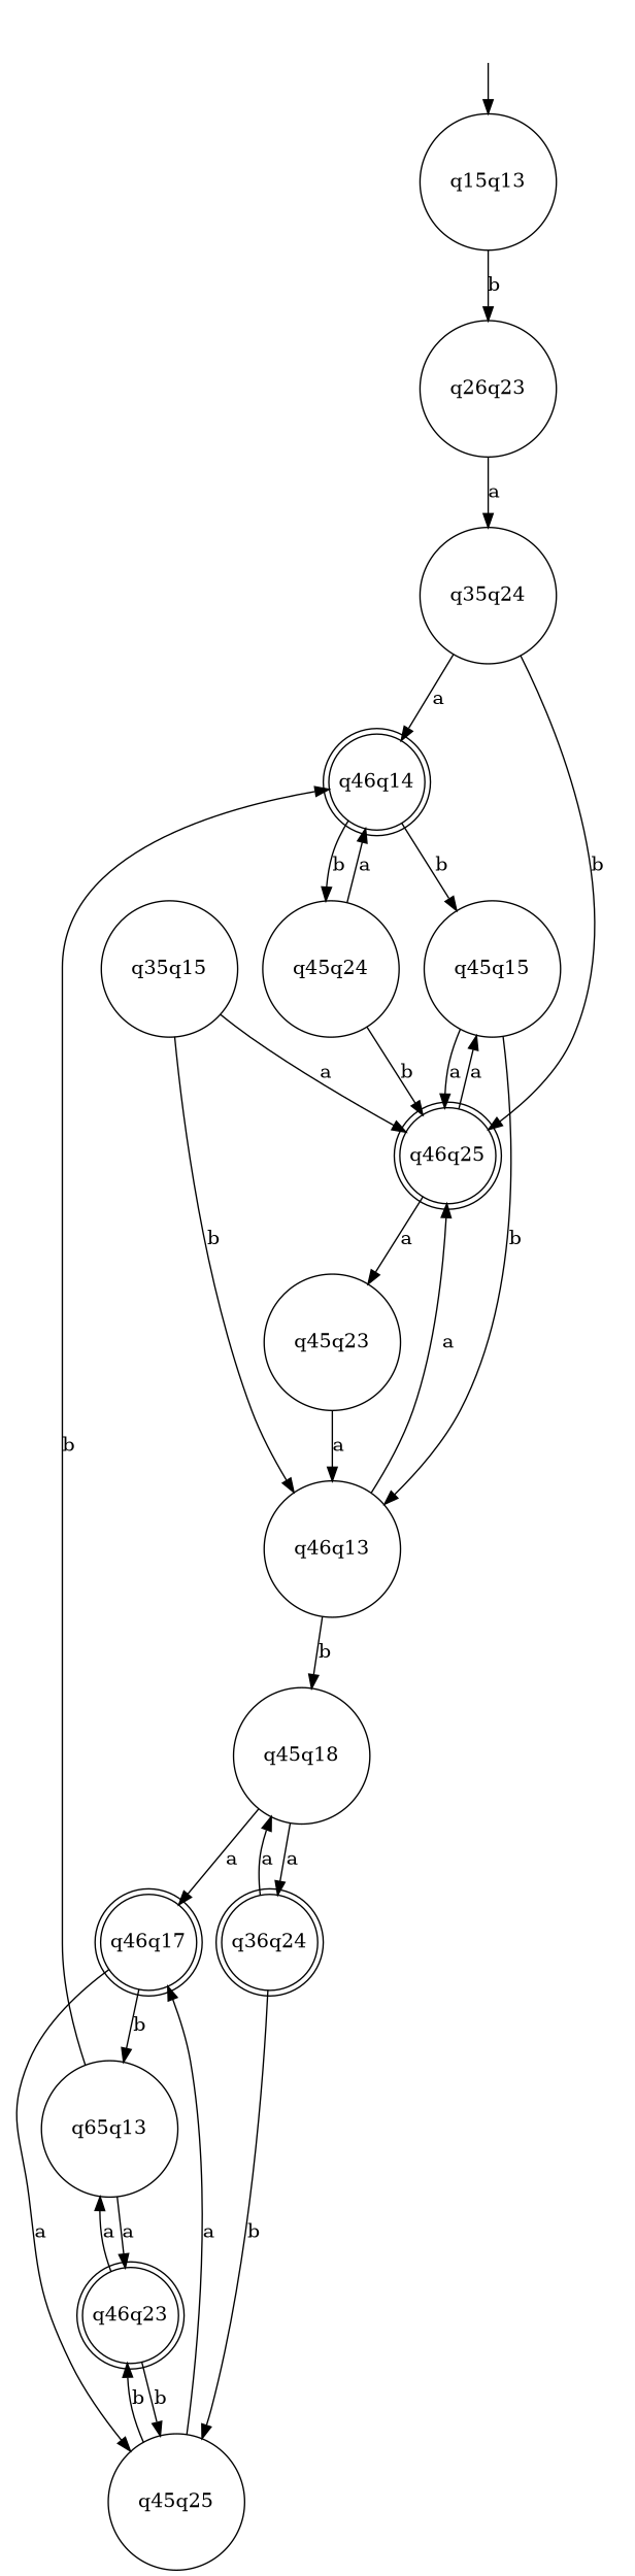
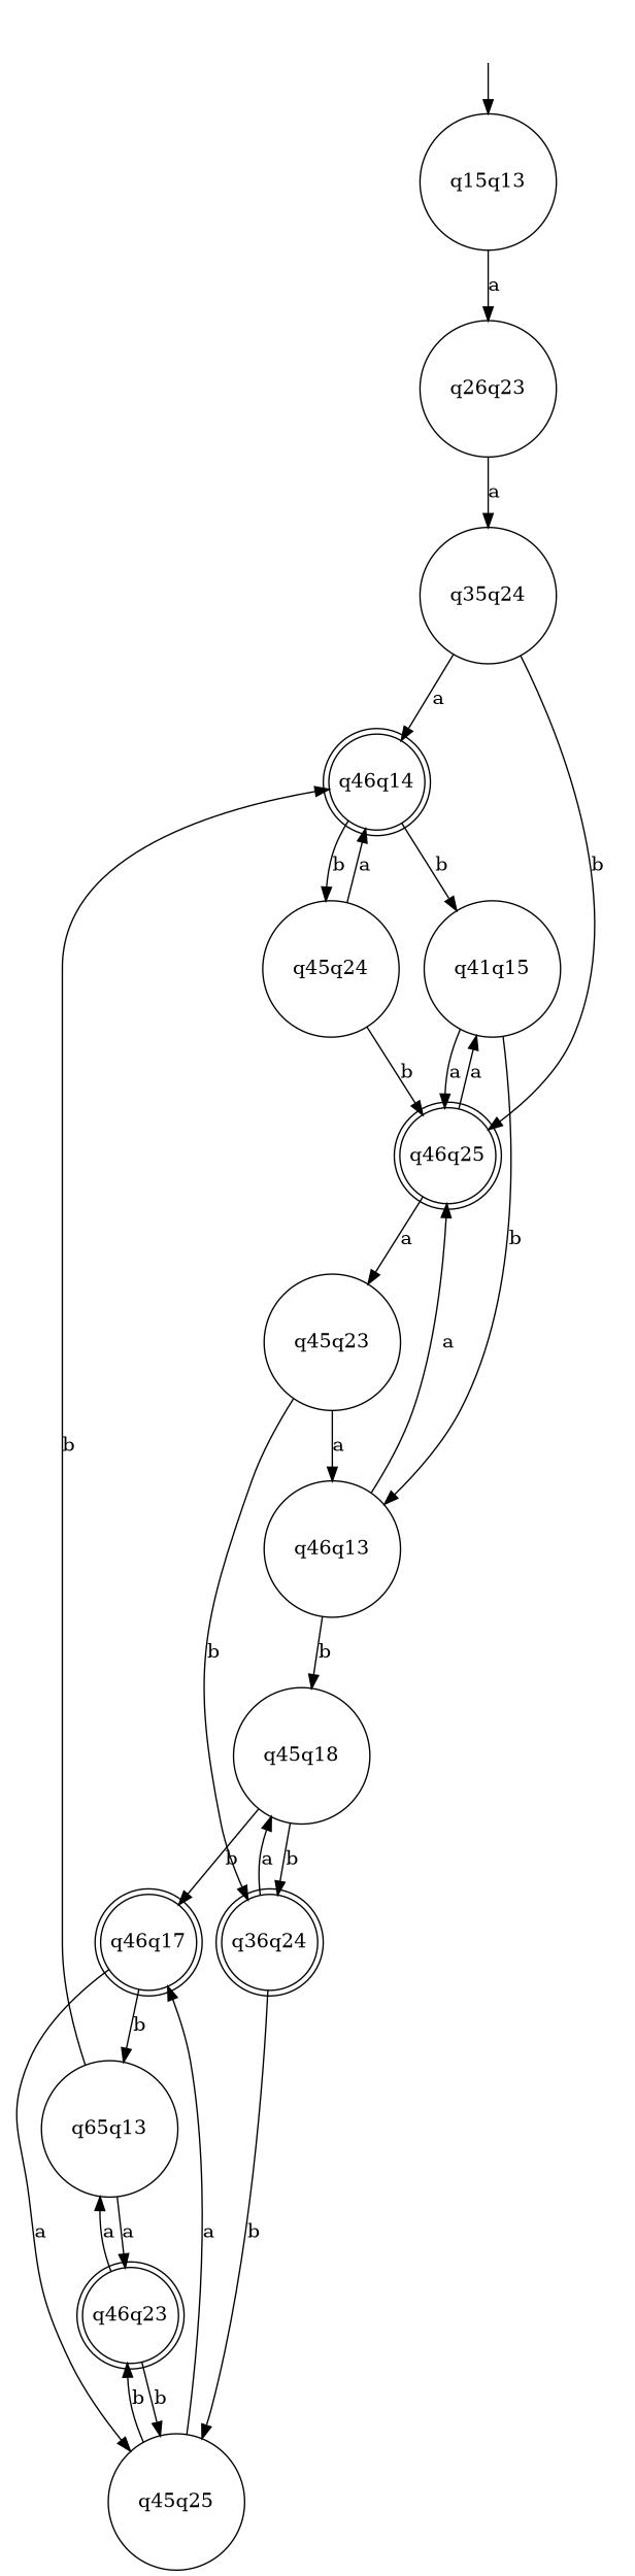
  digraph {
    rankdir=TB
    node [margin=0.1 shape=circle]
    q46q14 [margin=0 shape=doublecircle]
-   q45q15
+   q45q15 [label=q41q15]
    q45q24
    q46q25 [margin=0 shape=doublecircle]
    q46q13
    n6 [label=q46q17 margin=0 shape=doublecircle]
    n7 [label=q65q13]
    q45q25
    q46q23 [margin=0 shape=doublecircle]
    n10 [label=q36q24 margin=0 shape=doublecircle]
    n11 [label=q45q18]
    q45q23
    " " [color=white width=0]
    q15q13
    q26q23
    q35q24
-   q35q15
    q46q14 -> q45q15 [label=b]
    q46q14 -> q45q24 [label=b]
    q45q15 -> q46q25 [label=a]
    q45q15 -> q46q13 [label=b]
    q45q24 -> q46q14 [label=a]
    q45q24 -> q46q25 [label=b]
    q46q25 -> q45q15 [label=a]
    q46q25 -> q45q23 [label=a]
    q46q13 -> q46q25 [label=a]
    q46q13 -> n11 [label=b]
    n6 -> n7 [label=b]
    n6 -> q45q25 [label=a]
    n7 -> q46q14 [label=b]
    n7 -> q46q23 [label=a]
    q45q25 -> n6 [label=a]
    q45q25 -> q46q23 [label=b]
    q46q23 -> n7 [label=a]
    q46q23 -> q45q25 [label=b]
    n10 -> q45q25 [label=b]
    n10 -> n11 [label=a]
-   n11 -> n6 [label=a]
-   n11 -> n10 [label=a]
+   n11 -> n6 [label=b]
+   n11 -> n10 [label=b]
    q45q23 -> q46q13 [label=a]
+   q45q23 -> n10 [label=b]
    " " -> q15q13
-   q15q13 -> q26q23 [label=b]
+   q15q13 -> q26q23 [label=a]
    q26q23 -> q35q24 [label=a]
    q35q24 -> q46q14 [label=a]
    q35q24 -> q46q25 [label=b]
-   q35q15 -> q46q25 [label=a]
-   q35q15 -> q46q13 [label=b]
  }
